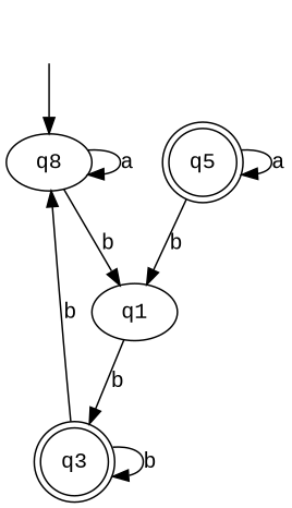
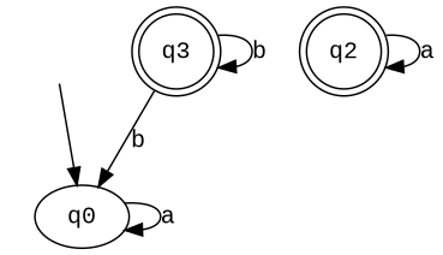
  digraph {
    fontname="Liberation Mono"
    node [fontname="Liberation Mono"]
    edge [fontname="Liberation Mono" weight=b]
    "" [shape=none]
-   q0 [label=q8]
-   q1
-   q2 [shape=doublecircle label=q5]
+   q0
+   q2 [shape=doublecircle]
    q3 [shape=doublecircle]
    "" -> q0 [weight=""]
    q0 -> q0 [label=a weight=a]
-   q0 -> q1 [label=b]
-   q1 -> q3 [label=b]
-   q2 -> q1 [label=b]
    q2 -> q2 [label=a weight=a]
    q3 -> q0 [label=b weight=a]
    q3 -> q3 [label=b]
  }
